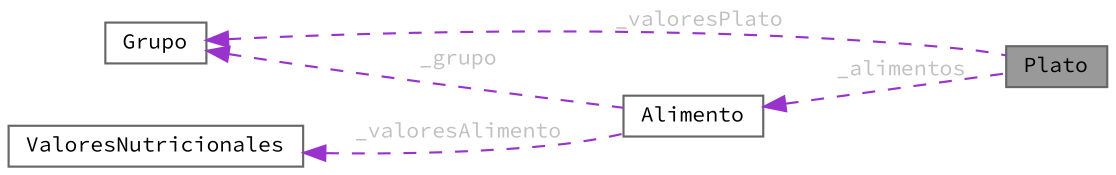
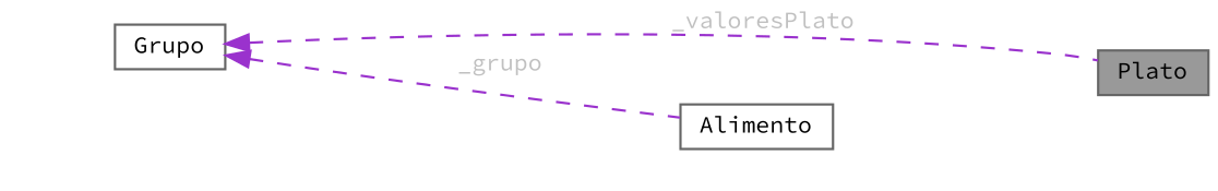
  digraph {
    fontname="Source Code Pro"
    rankdir=LR
    node [color=gray40 fillcolor=white fontname="Source Code Pro" fontsize=10 shape=box style=filled]
    edge [color=darkorchid3 dir=back fontcolor=grey fontname="Source Code Pro" fontsize=10 labelfontname=Helvetica labelfontsize=10 style=dashed]
    n1 [fillcolor=grey60 fontcolor=black height=0.2 label=Plato width=0.4]
    n2 [height=0.2 label=Alimento width=0.4]
    n3 [height=0.2 label=Grupo width=0.4]
-   n4 [height=0.2 label=ValoresNutricionales width=0.4]
-   n2 -> n1 [label=" _alimentos"]
    n3 -> n1 [label=" _valoresPlato"]
    n3 -> n2 [label=" _grupo"]
-   n4 -> n2 [label=" _valoresAlimento"]
  }
